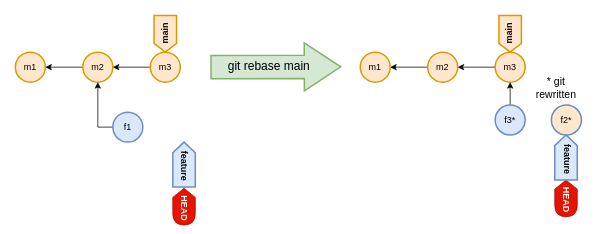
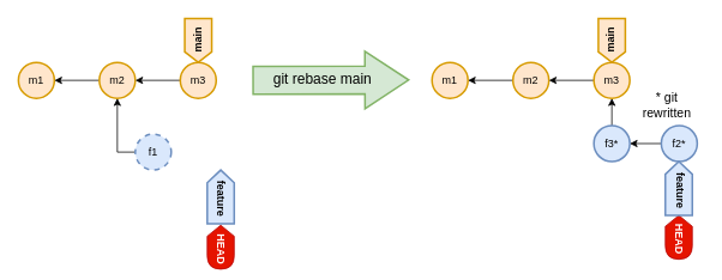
  <mxCell id="0" />
  <mxCell id="1" parent="0" />
  <mxCell id="2" value="* git&lt;div style=&quot;font-size: 14px;&quot;&gt;rewritten&lt;/div&gt;" style="text;html=1;align=center;verticalAlign=middle;resizable=0;points=[];autosize=1;strokeColor=none;fillColor=none;fontSize=14;" parent="1" vertex="1"><mxGeometry x="701" y="90.5" width="80" height="50" as="geometry" /></mxCell>
  <mxCell id="3" value="m1" style="ellipse;whiteSpace=wrap;html=1;aspect=fixed;fillColor=#ffe6cc;strokeColor=#d79b00;strokeWidth=2;" parent="1" vertex="1"><mxGeometry x="20" y="69" width="40" height="40" as="geometry" /></mxCell>
  <mxCell id="4" style="edgeStyle=orthogonalEdgeStyle;rounded=0;orthogonalLoop=1;jettySize=auto;html=1;exitX=0;exitY=0.5;exitDx=0;exitDy=0;entryX=1;entryY=0.5;entryDx=0;entryDy=0;" parent="1" source="5" target="3" edge="1"><mxGeometry relative="1" as="geometry" /></mxCell>
  <mxCell id="5" value="m2" style="ellipse;whiteSpace=wrap;html=1;aspect=fixed;fillColor=#ffe6cc;strokeColor=#d79b00;strokeWidth=2;" parent="1" vertex="1"><mxGeometry x="110" y="69" width="40" height="40" as="geometry" /></mxCell>
  <mxCell id="6" style="edgeStyle=orthogonalEdgeStyle;rounded=0;orthogonalLoop=1;jettySize=auto;html=1;exitX=0;exitY=0.5;exitDx=0;exitDy=0;entryX=1;entryY=0.5;entryDx=0;entryDy=0;" parent="1" source="7" target="5" edge="1"><mxGeometry relative="1" as="geometry" /></mxCell>
  <mxCell id="7" value="m3" style="ellipse;whiteSpace=wrap;html=1;aspect=fixed;fillColor=#ffe6cc;strokeColor=#d79b00;strokeWidth=2;" parent="1" vertex="1"><mxGeometry x="200" y="69" width="40" height="40" as="geometry" /></mxCell>
  <mxCell id="8" style="edgeStyle=orthogonalEdgeStyle;rounded=0;orthogonalLoop=1;jettySize=auto;html=1;exitX=0;exitY=0.5;exitDx=0;exitDy=0;entryX=0.5;entryY=1;entryDx=0;entryDy=0;" parent="1" source="9" target="5" edge="1"><mxGeometry relative="1" as="geometry" /></mxCell>
- <mxCell id="9" value="f1" style="ellipse;whiteSpace=wrap;html=1;aspect=fixed;fillColor=#dae8fc;strokeColor=#6c8ebf;strokeWidth=2;" parent="1" vertex="1"><mxGeometry x="150" y="149" width="40" height="40" as="geometry" /></mxCell>
+ <mxCell id="9" value="f1" style="ellipse;whiteSpace=wrap;html=1;aspect=fixed;fillColor=#dae8fc;strokeColor=#6c8ebf;strokeWidth=2;dashed=1;" parent="1" vertex="1"><mxGeometry x="150" y="149" width="40" height="40" as="geometry" /></mxCell>
  <mxCell id="10" value="main" style="shape=offPageConnector;whiteSpace=wrap;html=1;rotation=0;size=0.237;labelPosition=center;verticalLabelPosition=middle;align=center;verticalAlign=middle;textDirection=ltr;horizontal=0;strokeWidth=2;fontStyle=1;fillColor=#ffe6cc;strokeColor=#d79b00;spacingBottom=2;" parent="1" vertex="1"><mxGeometry x="205" y="20" width="30" height="49" as="geometry" /></mxCell>
  <mxCell id="11" value="HEAD" style="shape=display;whiteSpace=wrap;html=1;fillColor=#e51400;fontColor=#ffffff;strokeColor=#B20000;fontStyle=1;spacingLeft=4;rotation=90;" parent="1" vertex="1"><mxGeometry x="220.5" y="260" width="49" height="30" as="geometry" /></mxCell>
  <mxCell id="12" value="" style="shape=flexArrow;endArrow=classic;html=1;rounded=0;endWidth=31;endSize=15.53;width=30;fillColor=#d5e8d4;strokeColor=#82b366;strokeWidth=2;" parent="1" edge="1"><mxGeometry width="50" height="50" relative="1" as="geometry"><mxPoint x="280" y="89" as="sourcePoint" /><mxPoint x="455" y="88.5" as="targetPoint" /></mxGeometry></mxCell>
  <mxCell id="13" value="git rebase main" style="edgeLabel;html=1;align=center;verticalAlign=middle;resizable=0;points=[];fontSize=16;labelBackgroundColor=none;" parent="12" vertex="1" connectable="0"><mxGeometry x="0.522" y="2" relative="1" as="geometry"><mxPoint x="-55" as="offset" /></mxGeometry></mxCell>
  <mxCell id="14" value="m1" style="ellipse;whiteSpace=wrap;html=1;aspect=fixed;fillColor=#ffe6cc;strokeColor=#d79b00;strokeWidth=2;" parent="1" vertex="1"><mxGeometry x="480" y="69" width="40" height="40" as="geometry" /></mxCell>
  <mxCell id="15" style="edgeStyle=orthogonalEdgeStyle;rounded=0;orthogonalLoop=1;jettySize=auto;html=1;exitX=0;exitY=0.5;exitDx=0;exitDy=0;entryX=1;entryY=0.5;entryDx=0;entryDy=0;" parent="1" source="16" target="14" edge="1"><mxGeometry relative="1" as="geometry" /></mxCell>
  <mxCell id="16" value="m2" style="ellipse;whiteSpace=wrap;html=1;aspect=fixed;fillColor=#ffe6cc;strokeColor=#d79b00;strokeWidth=2;" parent="1" vertex="1"><mxGeometry x="570" y="69" width="40" height="40" as="geometry" /></mxCell>
  <mxCell id="17" style="edgeStyle=orthogonalEdgeStyle;rounded=0;orthogonalLoop=1;jettySize=auto;html=1;exitX=0;exitY=0.5;exitDx=0;exitDy=0;entryX=1;entryY=0.5;entryDx=0;entryDy=0;" parent="1" source="18" target="16" edge="1"><mxGeometry relative="1" as="geometry" /></mxCell>
  <mxCell id="18" value="m3" style="ellipse;whiteSpace=wrap;html=1;aspect=fixed;fillColor=#ffe6cc;strokeColor=#d79b00;strokeWidth=2;" parent="1" vertex="1"><mxGeometry x="660" y="69" width="40" height="40" as="geometry" /></mxCell>
  <mxCell id="19" style="edgeStyle=orthogonalEdgeStyle;rounded=0;orthogonalLoop=1;jettySize=auto;html=1;exitX=0.5;exitY=0;exitDx=0;exitDy=0;entryX=0.5;entryY=1;entryDx=0;entryDy=0;" parent="1" source="20" target="18" edge="1"><mxGeometry relative="1" as="geometry" /></mxCell>
  <mxCell id="20" value="f3*" style="ellipse;whiteSpace=wrap;html=1;aspect=fixed;fillColor=#dae8fc;strokeColor=#6c8ebf;strokeWidth=2;" parent="1" vertex="1"><mxGeometry x="660" y="139.5" width="40" height="40" as="geometry" /></mxCell>
- <mxCell id="22" value="f2*" style="ellipse;whiteSpace=wrap;html=1;aspect=fixed;fillColor=#ffe6cc;strokeColor=#6c8ebf;strokeWidth=2;" parent="1" vertex="1"><mxGeometry x="735" y="139.5" width="40" height="40" as="geometry" /></mxCell>
+ <mxCell id="21" style="edgeStyle=orthogonalEdgeStyle;rounded=0;orthogonalLoop=1;jettySize=auto;html=1;exitX=0;exitY=0.5;exitDx=0;exitDy=0;entryX=1;entryY=0.5;entryDx=0;entryDy=0;" parent="1" source="22" target="20" edge="1"><mxGeometry relative="1" as="geometry" /></mxCell>
+ <mxCell id="22" value="f2*" style="ellipse;whiteSpace=wrap;html=1;aspect=fixed;fillColor=#dae8fc;strokeColor=#6c8ebf;strokeWidth=2;" parent="1" vertex="1"><mxGeometry x="735" y="139.5" width="40" height="40" as="geometry" /></mxCell>
  <mxCell id="23" value="main" style="shape=offPageConnector;whiteSpace=wrap;html=1;rotation=0;size=0.237;labelPosition=center;verticalLabelPosition=middle;align=center;verticalAlign=middle;textDirection=ltr;horizontal=0;strokeWidth=2;fontStyle=1;fillColor=#ffe6cc;strokeColor=#d79b00;spacing=2;spacingBottom=2;" parent="1" vertex="1"><mxGeometry x="665" y="20" width="30" height="49" as="geometry" /></mxCell>
  <mxCell id="24" value="HEAD" style="shape=display;whiteSpace=wrap;html=1;fillColor=#e51400;fontColor=#ffffff;strokeColor=#B20000;fontStyle=1;spacingLeft=4;rotation=90;" parent="1" vertex="1"><mxGeometry x="730" y="249" width="49" height="30" as="geometry" /></mxCell>
  <mxCell id="25" value="feature" style="shape=offPageConnector;whiteSpace=wrap;html=1;rotation=0;textDirection=vertical-lr;size=0.237;spacingLeft=0;spacingTop=4;spacingBottom=0;strokeWidth=2;fontStyle=1;fillColor=#dae8fc;strokeColor=#6c8ebf;flipH=0;flipV=1;spacing=2;" vertex="1" parent="1"><mxGeometry x="230" y="189" width="30" height="60" as="geometry" /></mxCell>
  <mxCell id="26" value="feature" style="shape=offPageConnector;whiteSpace=wrap;html=1;rotation=0;textDirection=vertical-lr;size=0.237;spacingLeft=0;spacingTop=4;spacingBottom=0;strokeWidth=2;fontStyle=1;fillColor=#dae8fc;strokeColor=#6c8ebf;flipH=0;flipV=1;spacing=2;" vertex="1" parent="1"><mxGeometry x="739.5" y="179.5" width="30" height="60" as="geometry" /></mxCell>
